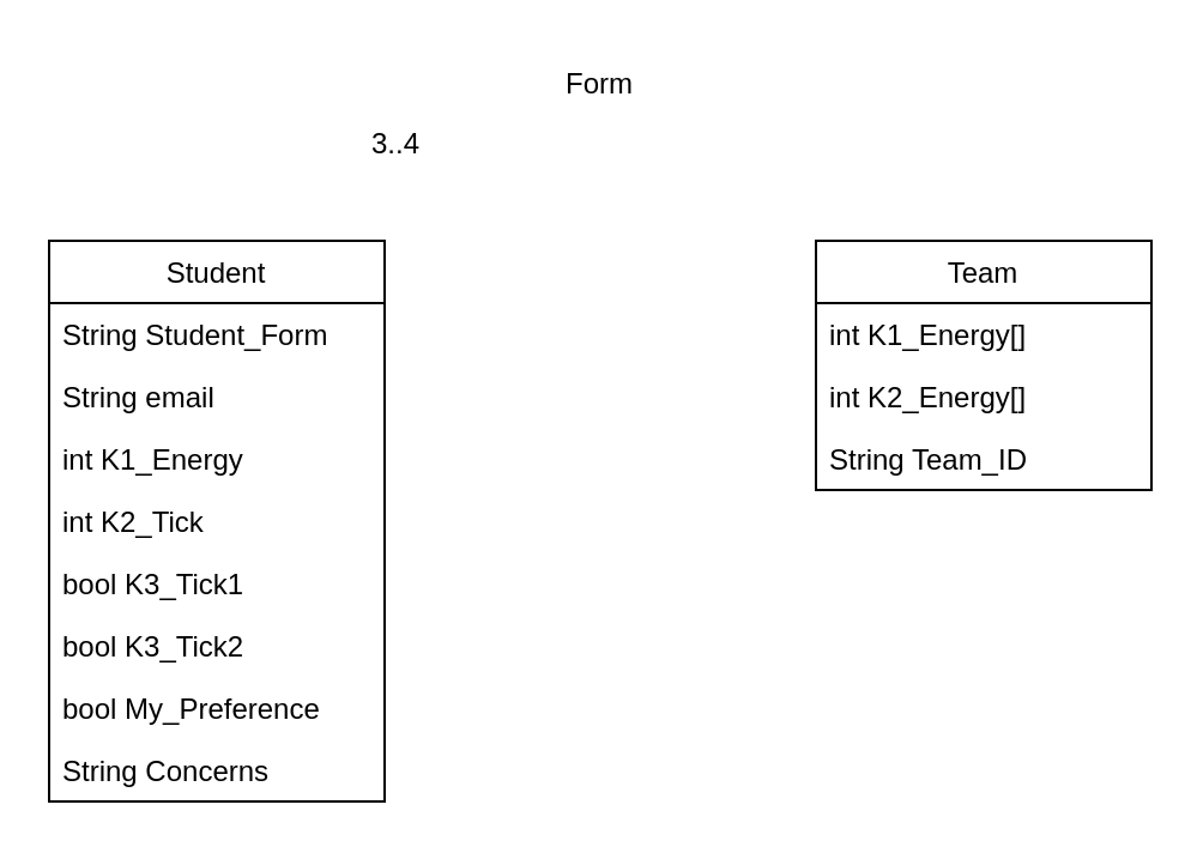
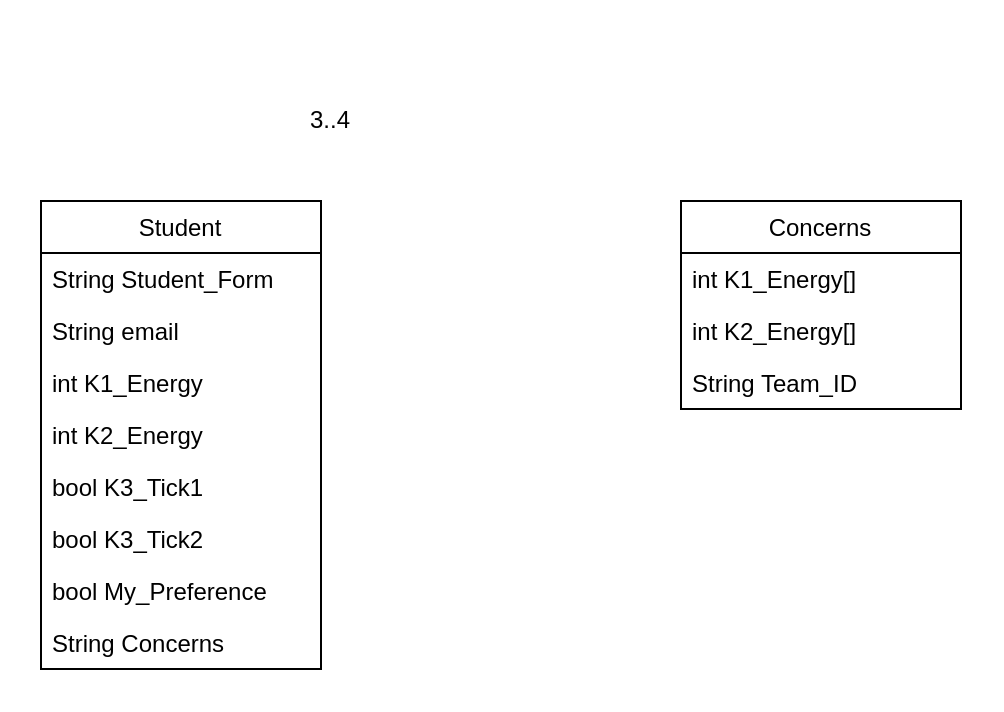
  <mxCell id="0" />
  <mxCell id="1" parent="0" />
  <mxCell id="2" value="Student" style="swimlane;fontStyle=0;childLayout=stackLayout;horizontal=1;startSize=26;fillColor=none;horizontalStack=0;resizeParent=1;resizeParentMax=0;resizeLast=0;collapsible=1;marginBottom=0;" parent="1" vertex="1"><mxGeometry x="20" y="100" width="140" height="234" as="geometry"><mxRectangle x="280" y="390" width="80" height="30" as="alternateBounds" /></mxGeometry></mxCell>
  <mxCell id="3" value="String Student_Form" style="text;strokeColor=none;fillColor=none;align=left;verticalAlign=top;spacingLeft=4;spacingRight=4;overflow=hidden;rotatable=0;points=[[0,0.5],[1,0.5]];portConstraint=eastwest;" parent="2" vertex="1"><mxGeometry y="26" width="140" height="26" as="geometry" /></mxCell>
  <mxCell id="4" value="String email" style="text;strokeColor=none;fillColor=none;align=left;verticalAlign=top;spacingLeft=4;spacingRight=4;overflow=hidden;rotatable=0;points=[[0,0.5],[1,0.5]];portConstraint=eastwest;" parent="2" vertex="1"><mxGeometry y="52" width="140" height="26" as="geometry" /></mxCell>
  <mxCell id="5" value="int K1_Energy" style="text;strokeColor=none;fillColor=none;align=left;verticalAlign=top;spacingLeft=4;spacingRight=4;overflow=hidden;rotatable=0;points=[[0,0.5],[1,0.5]];portConstraint=eastwest;" parent="2" vertex="1"><mxGeometry y="78" width="140" height="26" as="geometry" /></mxCell>
- <mxCell id="6" value="int K2_Tick" style="text;strokeColor=none;fillColor=none;align=left;verticalAlign=top;spacingLeft=4;spacingRight=4;overflow=hidden;rotatable=0;points=[[0,0.5],[1,0.5]];portConstraint=eastwest;" parent="2" vertex="1"><mxGeometry y="104" width="140" height="26" as="geometry" /></mxCell>
+ <mxCell id="6" value="int K2_Energy" style="text;strokeColor=none;fillColor=none;align=left;verticalAlign=top;spacingLeft=4;spacingRight=4;overflow=hidden;rotatable=0;points=[[0,0.5],[1,0.5]];portConstraint=eastwest;" parent="2" vertex="1"><mxGeometry y="104" width="140" height="26" as="geometry" /></mxCell>
  <mxCell id="7" value="bool K3_Tick1" style="text;strokeColor=none;fillColor=none;align=left;verticalAlign=top;spacingLeft=4;spacingRight=4;overflow=hidden;rotatable=0;points=[[0,0.5],[1,0.5]];portConstraint=eastwest;" parent="2" vertex="1"><mxGeometry y="130" width="140" height="26" as="geometry" /></mxCell>
  <mxCell id="8" value="bool K3_Tick2" style="text;strokeColor=none;fillColor=none;align=left;verticalAlign=top;spacingLeft=4;spacingRight=4;overflow=hidden;rotatable=0;points=[[0,0.5],[1,0.5]];portConstraint=eastwest;" parent="2" vertex="1"><mxGeometry y="156" width="140" height="26" as="geometry" /></mxCell>
  <mxCell id="9" value="bool My_Preference" style="text;strokeColor=none;fillColor=none;align=left;verticalAlign=top;spacingLeft=4;spacingRight=4;overflow=hidden;rotatable=0;points=[[0,0.5],[1,0.5]];portConstraint=eastwest;" parent="2" vertex="1"><mxGeometry y="182" width="140" height="26" as="geometry" /></mxCell>
  <mxCell id="10" value="String Concerns" style="text;strokeColor=none;fillColor=none;align=left;verticalAlign=top;spacingLeft=4;spacingRight=4;overflow=hidden;rotatable=0;points=[[0,0.5],[1,0.5]];portConstraint=eastwest;" parent="2" vertex="1"><mxGeometry y="208" width="140" height="26" as="geometry" /></mxCell>
- <mxCell id="11" value="Team" style="swimlane;fontStyle=0;childLayout=stackLayout;horizontal=1;startSize=26;fillColor=none;horizontalStack=0;resizeParent=1;resizeParentMax=0;resizeLast=0;collapsible=1;marginBottom=0;" parent="1" vertex="1"><mxGeometry x="340" y="100" width="140" height="104" as="geometry"><mxRectangle x="460" y="170" width="70" height="30" as="alternateBounds" /></mxGeometry></mxCell>
+ <mxCell id="11" value="Concerns" style="swimlane;fontStyle=0;childLayout=stackLayout;horizontal=1;startSize=26;fillColor=none;horizontalStack=0;resizeParent=1;resizeParentMax=0;resizeLast=0;collapsible=1;marginBottom=0;" parent="1" vertex="1"><mxGeometry x="340" y="100" width="140" height="104" as="geometry"><mxRectangle x="460" y="170" width="70" height="30" as="alternateBounds" /></mxGeometry></mxCell>
  <mxCell id="12" value="int K1_Energy[]" style="text;strokeColor=none;fillColor=none;align=left;verticalAlign=top;spacingLeft=4;spacingRight=4;overflow=hidden;rotatable=0;points=[[0,0.5],[1,0.5]];portConstraint=eastwest;" parent="11" vertex="1"><mxGeometry y="26" width="140" height="26" as="geometry" /></mxCell>
  <mxCell id="13" value="int K2_Energy[]" style="text;strokeColor=none;fillColor=none;align=left;verticalAlign=top;spacingLeft=4;spacingRight=4;overflow=hidden;rotatable=0;points=[[0,0.5],[1,0.5]];portConstraint=eastwest;" parent="11" vertex="1"><mxGeometry y="52" width="140" height="26" as="geometry" /></mxCell>
  <mxCell id="14" value="String Team_ID" style="text;strokeColor=none;fillColor=none;align=left;verticalAlign=top;spacingLeft=4;spacingRight=4;overflow=hidden;rotatable=0;points=[[0,0.5],[1,0.5]];portConstraint=eastwest;" vertex="1" parent="11"><mxGeometry y="78" width="140" height="26" as="geometry" /></mxCell>
  <mxCell id="15" value="3..4" style="text;html=1;strokeColor=none;fillColor=none;align=center;verticalAlign=middle;whiteSpace=wrap;rounded=0;" parent="1" vertex="1"><mxGeometry x="135" y="45" width="60" height="30" as="geometry" /></mxCell>
- <mxCell id="16" value="Form" style="text;html=1;strokeColor=none;fillColor=none;align=center;verticalAlign=middle;whiteSpace=wrap;rounded=0;" parent="1" vertex="1"><mxGeometry x="220" y="20" width="60" height="30" as="geometry" /></mxCell>
